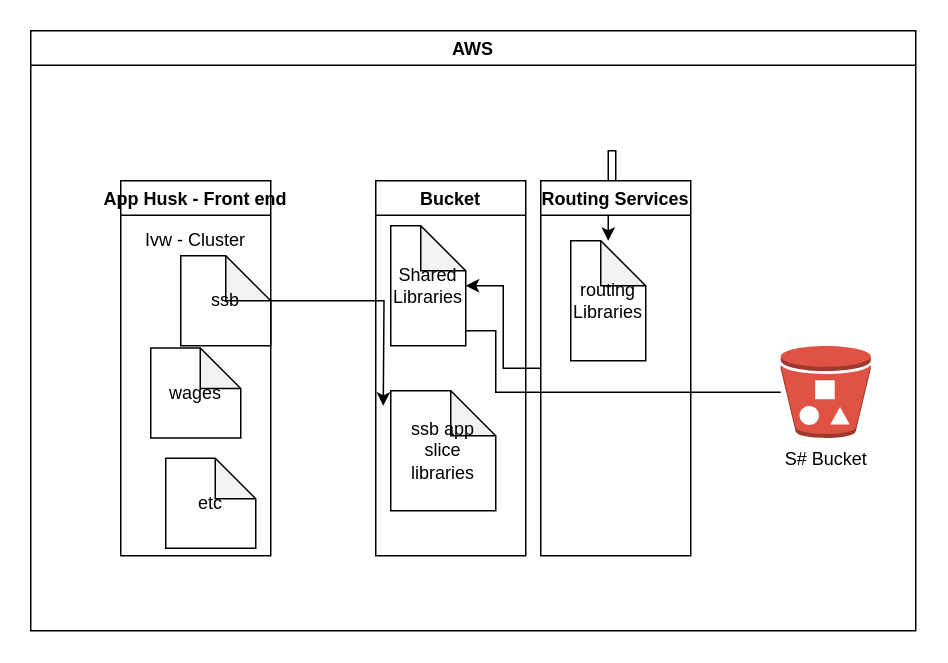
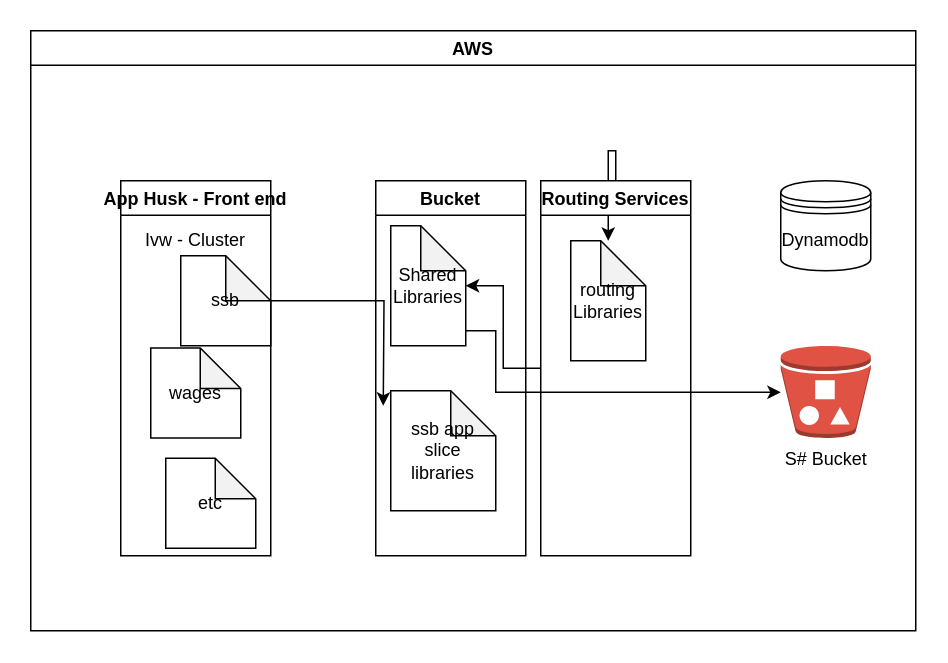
  <mxCell id="0" />
  <mxCell id="1" parent="0" />
  <mxCell id="2" style="edgeStyle=orthogonalEdgeStyle;rounded=0;orthogonalLoop=1;jettySize=auto;html=1;entryX=0;entryY=0.5;entryDx=0;entryDy=0;" parent="1" source="3" edge="1"><mxGeometry relative="1" as="geometry"><mxPoint x="230" y="270" as="sourcePoint" /><mxPoint x="255" y="270" as="targetPoint" /></mxGeometry></mxCell>
  <mxCell id="3" value="ssb" style="shape=note;whiteSpace=wrap;html=1;backgroundOutline=1;darkOpacity=0.05;" parent="1" vertex="1"><mxGeometry x="120" y="170" width="60" height="60" as="geometry" /></mxCell>
  <mxCell id="4" value="App Husk - Front end" style="swimlane;" parent="1" vertex="1"><mxGeometry x="80" y="120" width="100" height="250" as="geometry" /></mxCell>
  <mxCell id="5" value="wages" style="shape=note;whiteSpace=wrap;html=1;backgroundOutline=1;darkOpacity=0.05;size=27;" parent="4" vertex="1"><mxGeometry x="20" y="111.5" width="60" height="60" as="geometry" /></mxCell>
  <mxCell id="6" value="etc" style="shape=note;whiteSpace=wrap;html=1;backgroundOutline=1;darkOpacity=0.05;size=27;" parent="4" vertex="1"><mxGeometry x="30" y="185" width="60" height="60" as="geometry" /></mxCell>
  <mxCell id="7" value="Ivw - Cluster" style="text;html=1;strokeColor=none;fillColor=none;align=center;verticalAlign=middle;whiteSpace=wrap;rounded=0;" parent="4" vertex="1"><mxGeometry x="15" y="30" width="70" height="20" as="geometry" /></mxCell>
  <mxCell id="8" value="Bucket" style="swimlane;" parent="1" vertex="1"><mxGeometry x="250" y="120" width="100" height="250" as="geometry" /></mxCell>
  <mxCell id="9" value="Shared Libraries" style="shape=note;whiteSpace=wrap;html=1;backgroundOutline=1;darkOpacity=0.05;" parent="8" vertex="1"><mxGeometry x="10" y="30" width="50" height="80" as="geometry" /></mxCell>
  <mxCell id="10" value="ssb app slice libraries" style="shape=note;whiteSpace=wrap;html=1;backgroundOutline=1;darkOpacity=0.05;" parent="8" vertex="1"><mxGeometry x="10" y="140" width="70" height="80" as="geometry" /></mxCell>
  <mxCell id="11" style="edgeStyle=orthogonalEdgeStyle;rounded=0;orthogonalLoop=1;jettySize=auto;html=1;" parent="1" source="13" target="9" edge="1"><mxGeometry relative="1" as="geometry" /></mxCell>
  <mxCell id="12" style="edgeStyle=orthogonalEdgeStyle;rounded=0;orthogonalLoop=1;jettySize=auto;html=1;" parent="1" source="13" target="14" edge="1"><mxGeometry relative="1" as="geometry" /></mxCell>
  <mxCell id="13" value="Routing Services" style="swimlane;" parent="1" vertex="1"><mxGeometry x="360" y="120" width="100" height="250" as="geometry" /></mxCell>
  <mxCell id="14" value="routing Libraries" style="shape=note;whiteSpace=wrap;html=1;backgroundOutline=1;darkOpacity=0.05;" parent="13" vertex="1"><mxGeometry x="20" y="40" width="50" height="80" as="geometry" /></mxCell>
  <mxCell id="15" value="AWS" style="swimlane;" parent="1" vertex="1"><mxGeometry x="20" y="20" width="590" height="400" as="geometry" /></mxCell>
+ <mxCell id="16" value="Dynamodb" style="shape=datastore;whiteSpace=wrap;html=1;" parent="15" vertex="1"><mxGeometry x="500" y="100" width="60" height="60" as="geometry" /></mxCell>
  <mxCell id="17" value="S# Bucket" style="outlineConnect=0;dashed=0;verticalLabelPosition=bottom;verticalAlign=top;align=center;html=1;shape=mxgraph.aws3.bucket_with_objects;fillColor=#E05243;gradientColor=none;" parent="15" vertex="1"><mxGeometry x="500" y="210" width="60" height="61.5" as="geometry" /></mxCell>
- <mxCell id="18" style="edgeStyle=orthogonalEdgeStyle;rounded=0;orthogonalLoop=1;jettySize=auto;html=1;endArrow=none;" parent="1" source="9" target="17" edge="1"><mxGeometry relative="1" as="geometry"><Array as="points"><mxPoint x="330" y="220" /><mxPoint x="330" y="261" /></Array></mxGeometry></mxCell>
+ <mxCell id="18" style="edgeStyle=orthogonalEdgeStyle;rounded=0;orthogonalLoop=1;jettySize=auto;html=1;" parent="1" source="9" target="17" edge="1"><mxGeometry relative="1" as="geometry"><Array as="points"><mxPoint x="330" y="220" /><mxPoint x="330" y="261" /></Array></mxGeometry></mxCell>
